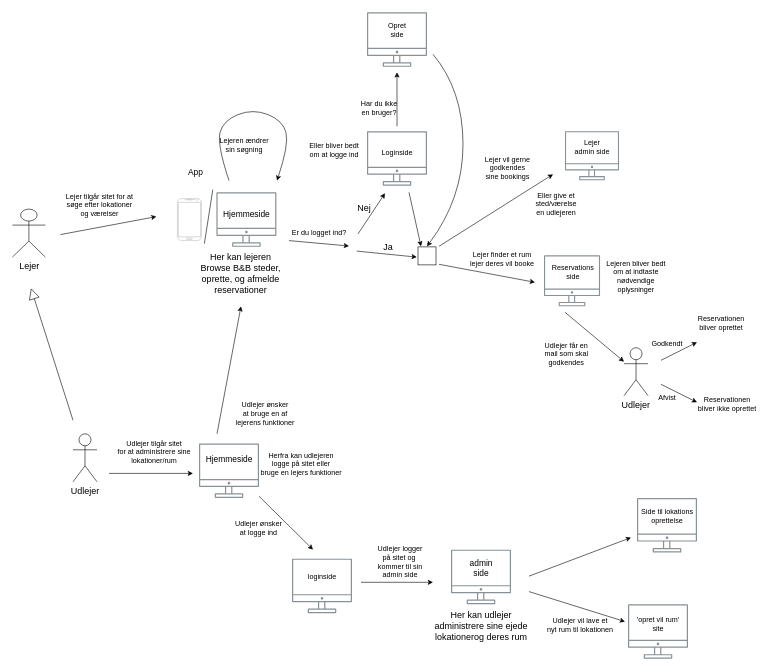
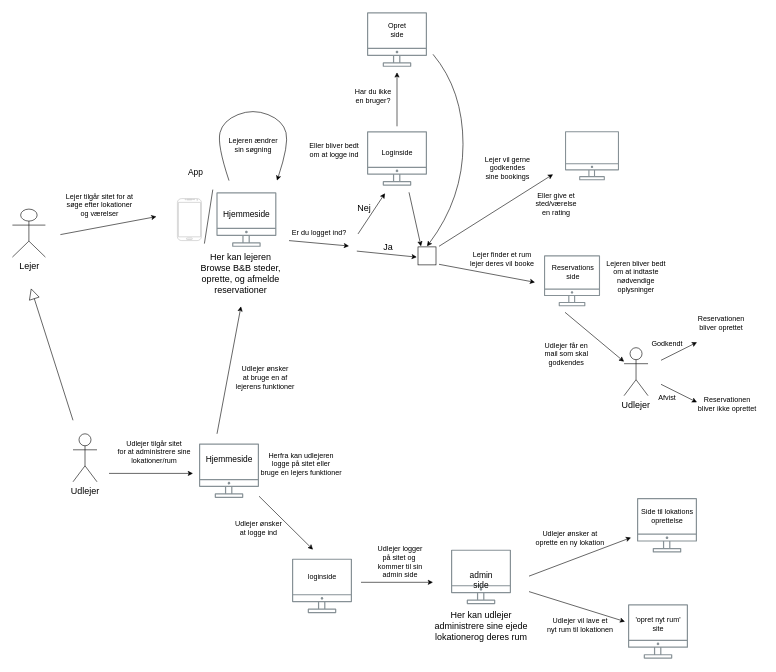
  <mxCell id="0" />
  <mxCell id="1" parent="0" />
  <mxCell id="2" value="&lt;font style=&quot;font-size: 15px;&quot;&gt;Lejer&lt;/font&gt;" style="shape=umlActor;verticalLabelPosition=bottom;verticalAlign=top;html=1;outlineConnect=0;" parent="1" vertex="1"><mxGeometry x="20" y="348" width="55" height="80" as="geometry" /></mxCell>
  <mxCell id="3" value="" style="verticalLabelPosition=bottom;verticalAlign=top;html=1;shadow=0;dashed=0;strokeWidth=1;shape=mxgraph.android.phone2;strokeColor=#c0c0c0;" parent="1" vertex="1"><mxGeometry x="295" y="330.5" width="40" height="70" as="geometry" /></mxCell>
  <mxCell id="4" value="" style="sketch=0;outlineConnect=0;gradientColor=none;fontColor=#545B64;strokeColor=none;fillColor=#879196;dashed=0;verticalLabelPosition=bottom;verticalAlign=top;align=center;html=1;fontSize=12;fontStyle=0;aspect=fixed;shape=mxgraph.aws4.illustration_desktop;pointerEvents=1" parent="1" vertex="1"><mxGeometry x="360" y="320" width="100" height="91" as="geometry" /></mxCell>
  <mxCell id="5" value="&lt;font style=&quot;font-size: 15px;&quot;&gt;Her kan lejeren&lt;br&gt;Browse B&amp;amp;B steder,&lt;br&gt;oprette, og afmelde &lt;br&gt;reservationer&lt;/font&gt;" style="text;html=1;align=center;verticalAlign=middle;resizable=0;points=[];autosize=1;strokeColor=none;fillColor=none;" parent="1" vertex="1"><mxGeometry x="320" y="409.5" width="160" height="90" as="geometry" /></mxCell>
  <mxCell id="6" value="" style="endArrow=classic;html=1;rounded=0;" parent="1" edge="1"><mxGeometry width="50" height="50" relative="1" as="geometry"><mxPoint x="731" y="410" as="sourcePoint" /><mxPoint x="921" y="290" as="targetPoint" /></mxGeometry></mxCell>
  <mxCell id="7" value="&lt;font style=&quot;font-size: 14px;&quot;&gt;App&lt;/font&gt;" style="text;html=1;align=center;verticalAlign=middle;resizable=0;points=[];autosize=1;strokeColor=none;fillColor=none;" parent="1" vertex="1"><mxGeometry x="300" y="270.5" width="50" height="30" as="geometry" /></mxCell>
  <mxCell id="8" value="&lt;font style=&quot;font-size: 14px;&quot;&gt;Hjemmeside&lt;/font&gt;" style="text;html=1;align=center;verticalAlign=middle;resizable=0;points=[];autosize=1;strokeColor=none;fillColor=none;" parent="1" vertex="1"><mxGeometry x="360" y="340.5" width="100" height="30" as="geometry" /></mxCell>
  <mxCell id="9" style="rounded=0;orthogonalLoop=1;jettySize=auto;html=1;endArrow=block;endFill=0;strokeWidth=1;endSize=16;" edge="1" parent="1"><mxGeometry relative="1" as="geometry"><mxPoint x="51" y="480" as="targetPoint" /><mxPoint x="121" y="700" as="sourcePoint" /></mxGeometry></mxCell>
  <mxCell id="10" value="&lt;font style=&quot;font-size: 15px;&quot;&gt;Udlejer&lt;/font&gt;" style="shape=umlActor;verticalLabelPosition=bottom;verticalAlign=top;html=1;outlineConnect=0;" parent="1" vertex="1"><mxGeometry x="121" y="722.5" width="40" height="80" as="geometry" /></mxCell>
  <mxCell id="11" value="" style="sketch=0;outlineConnect=0;gradientColor=none;fontColor=#545B64;strokeColor=none;fillColor=#879196;dashed=0;verticalLabelPosition=bottom;verticalAlign=top;align=center;html=1;fontSize=12;fontStyle=0;aspect=fixed;shape=mxgraph.aws4.illustration_desktop;pointerEvents=1" parent="1" vertex="1"><mxGeometry x="751" y="915.5" width="100" height="91" as="geometry" /></mxCell>
  <mxCell id="12" value="" style="endArrow=classic;html=1;rounded=0;" parent="1" edge="1"><mxGeometry width="50" height="50" relative="1" as="geometry"><mxPoint x="361" y="722.5" as="sourcePoint" /><mxPoint x="401" y="510" as="targetPoint" /></mxGeometry></mxCell>
  <mxCell id="13" value="&lt;font style=&quot;font-size: 15px;&quot;&gt;Her kan udlejer&lt;br&gt;administrere sine ejede &lt;br&gt;lokationerog deres rum&lt;br&gt;&lt;/font&gt;" style="text;html=1;align=center;verticalAlign=middle;resizable=0;points=[];autosize=1;strokeColor=none;fillColor=none;" parent="1" vertex="1"><mxGeometry x="711" y="1006.5" width="180" height="70" as="geometry" /></mxCell>
- <mxCell id="14" value="&lt;font style=&quot;font-size: 14px;&quot;&gt;admin &lt;br&gt;side&lt;/font&gt;" style="text;html=1;align=center;verticalAlign=middle;resizable=0;points=[];autosize=1;strokeColor=none;fillColor=none;" parent="1" vertex="1"><mxGeometry x="771" y="920.5" width="60" height="50" as="geometry" /></mxCell>
+ <mxCell id="14" value="&lt;font style=&quot;font-size: 14px;&quot;&gt;admin &lt;br&gt;side&lt;/font&gt;" style="text;html=1;align=center;verticalAlign=middle;resizable=0;points=[];autosize=1;strokeColor=none;fillColor=none;" parent="1" vertex="1"><mxGeometry x="771" y="940.5" width="60" height="50" as="geometry" /></mxCell>
  <mxCell id="15" value="" style="endArrow=classic;html=1;rounded=0;" parent="1" edge="1"><mxGeometry width="50" height="50" relative="1" as="geometry"><mxPoint x="881" y="959.75" as="sourcePoint" /><mxPoint x="1051" y="895.5" as="targetPoint" /></mxGeometry></mxCell>
  <mxCell id="16" value="" style="endArrow=classic;html=1;rounded=0;" parent="1" edge="1"><mxGeometry width="50" height="50" relative="1" as="geometry"><mxPoint x="100" y="390.5" as="sourcePoint" /><mxPoint x="260" y="360.5" as="targetPoint" /></mxGeometry></mxCell>
  <mxCell id="17" value="Lejer tilgår sitet for at&lt;br&gt;søge efter lokationer&lt;br&gt;og værelser" style="text;html=1;align=center;verticalAlign=middle;resizable=0;points=[];autosize=1;strokeColor=none;fillColor=none;" parent="1" vertex="1"><mxGeometry x="95" y="310.5" width="140" height="60" as="geometry" /></mxCell>
- <mxCell id="18" value="Lejeren ændrer &lt;br&gt;sin søgning" style="text;html=1;align=center;verticalAlign=middle;resizable=0;points=[];autosize=1;strokeColor=none;fillColor=none;" parent="1" vertex="1"><mxGeometry x="351" y="220.5" width="110" height="40" as="geometry" /></mxCell>
+ <mxCell id="18" value="Lejeren ændrer &lt;br&gt;sin søgning" style="text;html=1;align=center;verticalAlign=middle;resizable=0;points=[];autosize=1;strokeColor=none;fillColor=none;" parent="1" vertex="1"><mxGeometry x="366" y="220.5" width="110" height="40" as="geometry" /></mxCell>
  <mxCell id="19" value="Lejer vil gerne&lt;br&gt;godkendes&lt;br&gt;sine bookings" style="text;html=1;align=center;verticalAlign=middle;resizable=0;points=[];autosize=1;strokeColor=none;fillColor=none;" parent="1" vertex="1"><mxGeometry x="794.75" y="250" width="100" height="60" as="geometry" /></mxCell>
  <mxCell id="20" value="" style="sketch=0;outlineConnect=0;gradientColor=none;fontColor=#545B64;strokeColor=none;fillColor=#879196;dashed=0;verticalLabelPosition=bottom;verticalAlign=top;align=center;html=1;fontSize=12;fontStyle=0;aspect=fixed;shape=mxgraph.aws4.illustration_desktop;pointerEvents=1" parent="1" vertex="1"><mxGeometry x="941" y="218.1" width="90" height="81.9" as="geometry" /></mxCell>
  <mxCell id="21" value="" style="endArrow=classic;html=1;rounded=0;" parent="1" edge="1"><mxGeometry width="50" height="50" relative="1" as="geometry"><mxPoint x="731" y="440" as="sourcePoint" /><mxPoint x="891" y="470" as="targetPoint" /></mxGeometry></mxCell>
- <mxCell id="22" value="Lejer &lt;br&gt;admin side" style="text;html=1;align=center;verticalAlign=middle;resizable=0;points=[];autosize=1;strokeColor=none;fillColor=none;" parent="1" vertex="1"><mxGeometry x="946" y="223.6" width="80" height="40" as="geometry" /></mxCell>
  <mxCell id="23" value="Lejer finder et rum&lt;br&gt;lejer deres vil booke" style="text;html=1;align=center;verticalAlign=middle;resizable=0;points=[];autosize=1;strokeColor=none;fillColor=none;" parent="1" vertex="1"><mxGeometry x="771" y="411" width="130" height="40" as="geometry" /></mxCell>
  <mxCell id="24" value="" style="sketch=0;outlineConnect=0;gradientColor=none;fontColor=#545B64;strokeColor=none;fillColor=#879196;dashed=0;verticalLabelPosition=bottom;verticalAlign=top;align=center;html=1;fontSize=12;fontStyle=0;aspect=fixed;shape=mxgraph.aws4.illustration_desktop;pointerEvents=1" parent="1" vertex="1"><mxGeometry x="906" y="425" width="93.41" height="85" as="geometry" /></mxCell>
  <mxCell id="25" value="Reservations&lt;br&gt;side" style="text;html=1;align=center;verticalAlign=middle;resizable=0;points=[];autosize=1;strokeColor=none;fillColor=none;" parent="1" vertex="1"><mxGeometry x="909.41" y="433" width="90" height="40" as="geometry" /></mxCell>
  <mxCell id="26" value="Lejeren bliver bedt&lt;br&gt;om at indtaste&lt;br&gt;nødvendige&lt;br&gt;oplysninger" style="text;html=1;align=center;verticalAlign=middle;resizable=0;points=[];autosize=1;strokeColor=none;fillColor=none;" parent="1" vertex="1"><mxGeometry x="999.41" y="425" width="120" height="70" as="geometry" /></mxCell>
  <mxCell id="27" value="" style="endArrow=classic;html=1;rounded=0;" parent="1" target="29" edge="1"><mxGeometry width="50" height="50" relative="1" as="geometry"><mxPoint x="941" y="520" as="sourcePoint" /><mxPoint x="941" y="570" as="targetPoint" /></mxGeometry></mxCell>
  <mxCell id="28" value="" style="curved=1;endArrow=classic;html=1;rounded=0;" parent="1" edge="1"><mxGeometry width="50" height="50" relative="1" as="geometry"><mxPoint x="381" y="300.5" as="sourcePoint" /><mxPoint x="461" y="300.5" as="targetPoint" /><Array as="points"><mxPoint x="361" y="240.5" /><mxPoint x="371" y="200.5" /><mxPoint x="421" y="180.5" /><mxPoint x="471" y="200.5" /><mxPoint x="481" y="240.5" /></Array></mxGeometry></mxCell>
  <mxCell id="29" value="&lt;font style=&quot;font-size: 15px;&quot;&gt;Udlejer&lt;/font&gt;" style="shape=umlActor;verticalLabelPosition=bottom;verticalAlign=top;html=1;outlineConnect=0;" parent="1" vertex="1"><mxGeometry x="1039.41" y="579" width="40" height="80" as="geometry" /></mxCell>
  <mxCell id="30" value="Udlejer får en &lt;br&gt;mail som skal &lt;br&gt;godkendes" style="text;html=1;align=center;verticalAlign=middle;resizable=0;points=[];autosize=1;strokeColor=none;fillColor=none;" parent="1" vertex="1"><mxGeometry x="892.7" y="560" width="100" height="60" as="geometry" /></mxCell>
  <mxCell id="31" value="" style="endArrow=classic;html=1;rounded=0;" parent="1" edge="1"><mxGeometry width="50" height="50" relative="1" as="geometry"><mxPoint x="1101" y="600" as="sourcePoint" /><mxPoint x="1161" y="570" as="targetPoint" /></mxGeometry></mxCell>
  <mxCell id="32" value="Godkendt" style="text;html=1;align=center;verticalAlign=middle;resizable=0;points=[];autosize=1;strokeColor=none;fillColor=none;" parent="1" vertex="1"><mxGeometry x="1071" y="558" width="80" height="30" as="geometry" /></mxCell>
  <mxCell id="33" value="Reservationen&lt;br&gt;bliver oprettet" style="text;html=1;align=center;verticalAlign=middle;resizable=0;points=[];autosize=1;strokeColor=none;fillColor=none;" parent="1" vertex="1"><mxGeometry x="1151" y="518" width="100" height="40" as="geometry" /></mxCell>
  <mxCell id="34" value="" style="endArrow=classic;html=1;rounded=0;" parent="1" edge="1"><mxGeometry width="50" height="50" relative="1" as="geometry"><mxPoint x="1101" y="640" as="sourcePoint" /><mxPoint x="1161" y="670" as="targetPoint" /></mxGeometry></mxCell>
  <mxCell id="35" value="Afvist" style="text;html=1;align=center;verticalAlign=middle;resizable=0;points=[];autosize=1;strokeColor=none;fillColor=none;" parent="1" vertex="1"><mxGeometry x="1086" y="648" width="50" height="30" as="geometry" /></mxCell>
  <mxCell id="36" value="Reservationen&lt;br&gt;bliver ikke oprettet" style="text;html=1;align=center;verticalAlign=middle;resizable=0;points=[];autosize=1;strokeColor=none;fillColor=none;" parent="1" vertex="1"><mxGeometry x="1151" y="653" width="120" height="40" as="geometry" /></mxCell>
  <mxCell id="37" value="Udlejer logger &lt;br&gt;på sitet og&amp;nbsp;&lt;br&gt;kommer til sin&lt;br&gt;admin side" style="text;html=1;align=center;verticalAlign=middle;resizable=0;points=[];autosize=1;strokeColor=none;fillColor=none;" parent="1" vertex="1"><mxGeometry x="616" y="900.5" width="100" height="70" as="geometry" /></mxCell>
- <mxCell id="38" value="Eller give et &lt;br&gt;sted/værelse&lt;br&gt;en udlejeren" style="text;html=1;align=center;verticalAlign=middle;resizable=0;points=[];autosize=1;strokeColor=none;fillColor=none;" parent="1" vertex="1"><mxGeometry x="881" y="310" width="90" height="60" as="geometry" /></mxCell>
+ <mxCell id="38" value="Eller give et &lt;br&gt;sted/værelse&lt;br&gt;en rating" style="text;html=1;align=center;verticalAlign=middle;resizable=0;points=[];autosize=1;strokeColor=none;fillColor=none;" parent="1" vertex="1"><mxGeometry x="881" y="310" width="90" height="60" as="geometry" /></mxCell>
+ <mxCell id="39" value="Udlejer ønsker at &lt;br&gt;oprette en ny lokation" style="text;html=1;align=center;verticalAlign=middle;resizable=0;points=[];autosize=1;strokeColor=none;fillColor=none;" parent="1" vertex="1"><mxGeometry x="879.41" y="875.5" width="140" height="40" as="geometry" /></mxCell>
  <mxCell id="40" value="" style="sketch=0;outlineConnect=0;gradientColor=none;fontColor=#545B64;strokeColor=none;fillColor=#879196;dashed=0;verticalLabelPosition=bottom;verticalAlign=top;align=center;html=1;fontSize=12;fontStyle=0;aspect=fixed;shape=mxgraph.aws4.illustration_desktop;pointerEvents=1" parent="1" vertex="1"><mxGeometry x="1061" y="829.5" width="100" height="91" as="geometry" /></mxCell>
  <mxCell id="41" value="Side til lokations&lt;br&gt;oprettelse" style="text;html=1;align=center;verticalAlign=middle;resizable=0;points=[];autosize=1;strokeColor=none;fillColor=none;" parent="1" vertex="1"><mxGeometry x="1056" y="839.5" width="110" height="40" as="geometry" /></mxCell>
  <mxCell id="42" value="" style="endArrow=classic;html=1;rounded=0;" parent="1" edge="1"><mxGeometry width="50" height="50" relative="1" as="geometry"><mxPoint x="881" y="985.5" as="sourcePoint" /><mxPoint x="1041" y="1035.5" as="targetPoint" /></mxGeometry></mxCell>
  <mxCell id="43" value="Udlejer vil lave et&lt;br&gt;nyt rum til lokationen" style="text;html=1;align=center;verticalAlign=middle;resizable=0;points=[];autosize=1;strokeColor=none;fillColor=none;" parent="1" vertex="1"><mxGeometry x="901" y="1021.5" width="130" height="40" as="geometry" /></mxCell>
  <mxCell id="44" value="" style="sketch=0;outlineConnect=0;gradientColor=none;fontColor=#545B64;strokeColor=none;fillColor=#879196;dashed=0;verticalLabelPosition=bottom;verticalAlign=top;align=center;html=1;fontSize=12;fontStyle=0;aspect=fixed;shape=mxgraph.aws4.illustration_desktop;pointerEvents=1" parent="1" vertex="1"><mxGeometry x="1046" y="1006.5" width="100" height="91" as="geometry" /></mxCell>
- <mxCell id="45" value="'opret vil rum'&lt;br&gt;site" style="text;html=1;align=center;verticalAlign=middle;resizable=0;points=[];autosize=1;strokeColor=none;fillColor=none;" parent="1" vertex="1"><mxGeometry x="1046" y="1019" width="100" height="40" as="geometry" /></mxCell>
+ <mxCell id="45" value="'opret nyt rum'&lt;br&gt;site" style="text;html=1;align=center;verticalAlign=middle;resizable=0;points=[];autosize=1;strokeColor=none;fillColor=none;" parent="1" vertex="1"><mxGeometry x="1046" y="1019" width="100" height="40" as="geometry" /></mxCell>
  <mxCell id="46" value="" style="endArrow=none;html=1;rounded=0;" parent="1" edge="1"><mxGeometry width="50" height="50" relative="1" as="geometry"><mxPoint x="340" y="405.5" as="sourcePoint" /><mxPoint x="354" y="315.5" as="targetPoint" /></mxGeometry></mxCell>
  <mxCell id="47" value="" style="sketch=0;outlineConnect=0;gradientColor=none;fontColor=#545B64;strokeColor=none;fillColor=#879196;dashed=0;verticalLabelPosition=bottom;verticalAlign=top;align=center;html=1;fontSize=12;fontStyle=0;aspect=fixed;shape=mxgraph.aws4.illustration_desktop;pointerEvents=1" parent="1" vertex="1"><mxGeometry x="331" y="738.5" width="100" height="91" as="geometry" /></mxCell>
  <mxCell id="48" value="" style="endArrow=classic;html=1;rounded=0;" parent="1" edge="1"><mxGeometry width="50" height="50" relative="1" as="geometry"><mxPoint x="181" y="788.5" as="sourcePoint" /><mxPoint x="321" y="788.5" as="targetPoint" /></mxGeometry></mxCell>
  <mxCell id="49" value="Udlejer tilgår sitet &lt;br&gt;for at administrere sine&lt;br&gt;lokationer/rum" style="text;html=1;align=center;verticalAlign=middle;resizable=0;points=[];autosize=1;strokeColor=none;fillColor=none;" parent="1" vertex="1"><mxGeometry x="181" y="722.5" width="150" height="60" as="geometry" /></mxCell>
  <mxCell id="50" value="&lt;font style=&quot;font-size: 14px;&quot;&gt;Hjemmeside&lt;/font&gt;" style="text;html=1;align=center;verticalAlign=middle;resizable=0;points=[];autosize=1;strokeColor=none;fillColor=none;" vertex="1" parent="1"><mxGeometry x="331" y="750" width="100" height="30" as="geometry" /></mxCell>
  <mxCell id="51" value="Herfra kan udlejeren&lt;br&gt;logge på sitet eller&lt;br&gt;bruge en lejers funktioner" style="text;html=1;align=center;verticalAlign=middle;resizable=0;points=[];autosize=1;strokeColor=none;fillColor=none;" vertex="1" parent="1"><mxGeometry x="421" y="742.5" width="160" height="60" as="geometry" /></mxCell>
- <mxCell id="52" value="Udlejer ønsker&lt;br&gt;at bruge en af &lt;br&gt;lejerens funktioner" style="text;html=1;align=center;verticalAlign=middle;resizable=0;points=[];autosize=1;strokeColor=none;fillColor=none;" vertex="1" parent="1"><mxGeometry x="381" y="659" width="120" height="60" as="geometry" /></mxCell>
+ <mxCell id="52" value="Udlejer ønsker&lt;br&gt;at bruge en af &lt;br&gt;lejerens funktioner" style="text;html=1;align=center;verticalAlign=middle;resizable=0;points=[];autosize=1;strokeColor=none;fillColor=none;" vertex="1" parent="1"><mxGeometry x="381" y="599" width="120" height="60" as="geometry" /></mxCell>
  <mxCell id="53" value="" style="endArrow=classic;html=1;rounded=0;" edge="1" parent="1"><mxGeometry width="50" height="50" relative="1" as="geometry"><mxPoint x="431" y="826.5" as="sourcePoint" /><mxPoint x="521" y="915.5" as="targetPoint" /></mxGeometry></mxCell>
  <mxCell id="54" value="" style="endArrow=classic;html=1;rounded=0;fontStyle=1" edge="1" parent="1"><mxGeometry width="50" height="50" relative="1" as="geometry"><mxPoint x="601" y="970" as="sourcePoint" /><mxPoint x="721" y="970" as="targetPoint" /></mxGeometry></mxCell>
  <mxCell id="55" value="Udlejer ønsker&lt;br&gt;at logge ind" style="text;html=1;align=center;verticalAlign=middle;resizable=0;points=[];autosize=1;strokeColor=none;fillColor=none;" vertex="1" parent="1"><mxGeometry x="380" y="860" width="100" height="40" as="geometry" /></mxCell>
  <mxCell id="56" value="" style="sketch=0;outlineConnect=0;gradientColor=none;fontColor=#545B64;strokeColor=none;fillColor=#879196;dashed=0;verticalLabelPosition=bottom;verticalAlign=top;align=center;html=1;fontSize=12;fontStyle=0;aspect=fixed;shape=mxgraph.aws4.illustration_desktop;pointerEvents=1" vertex="1" parent="1"><mxGeometry x="486" y="930.5" width="100" height="91" as="geometry" /></mxCell>
  <mxCell id="57" value="loginside" style="text;html=1;align=center;verticalAlign=middle;resizable=0;points=[];autosize=1;strokeColor=none;fillColor=none;" vertex="1" parent="1"><mxGeometry x="501" y="946" width="70" height="30" as="geometry" /></mxCell>
  <mxCell id="58" value="" style="edgeStyle=none;orthogonalLoop=1;jettySize=auto;html=1;rounded=0;" edge="1" parent="1"><mxGeometry width="100" relative="1" as="geometry"><mxPoint x="481" y="400.5" as="sourcePoint" /><mxPoint x="581" y="409.5" as="targetPoint" /><Array as="points" /></mxGeometry></mxCell>
  <mxCell id="59" value="Er du logget ind?" style="text;html=1;align=center;verticalAlign=middle;resizable=0;points=[];autosize=1;strokeColor=none;fillColor=none;" vertex="1" parent="1"><mxGeometry x="476" y="373" width="110" height="30" as="geometry" /></mxCell>
  <mxCell id="60" value="" style="edgeStyle=none;orthogonalLoop=1;jettySize=auto;html=1;rounded=0;" edge="1" parent="1"><mxGeometry width="100" relative="1" as="geometry"><mxPoint x="594" y="418" as="sourcePoint" /><mxPoint x="694" y="428" as="targetPoint" /><Array as="points" /></mxGeometry></mxCell>
  <mxCell id="61" value="&lt;font style=&quot;font-size: 15px;&quot;&gt;Ja&lt;/font&gt;" style="text;html=1;align=center;verticalAlign=middle;resizable=0;points=[];autosize=1;strokeColor=none;fillColor=none;" vertex="1" parent="1"><mxGeometry x="626" y="395" width="40" height="30" as="geometry" /></mxCell>
  <mxCell id="62" value="" style="edgeStyle=none;orthogonalLoop=1;jettySize=auto;html=1;rounded=0;" edge="1" parent="1"><mxGeometry width="100" relative="1" as="geometry"><mxPoint x="596" y="389.4" as="sourcePoint" /><mxPoint x="641" y="321.6" as="targetPoint" /><Array as="points" /></mxGeometry></mxCell>
  <mxCell id="63" value="&lt;font style=&quot;font-size: 15px;&quot;&gt;Nej&lt;/font&gt;" style="text;html=1;align=center;verticalAlign=middle;resizable=0;points=[];autosize=1;strokeColor=none;fillColor=none;" vertex="1" parent="1"><mxGeometry x="581" y="330.5" width="50" height="30" as="geometry" /></mxCell>
  <mxCell id="64" value="" style="sketch=0;outlineConnect=0;gradientColor=none;fontColor=#545B64;strokeColor=none;fillColor=#879196;dashed=0;verticalLabelPosition=bottom;verticalAlign=top;align=center;html=1;fontSize=12;fontStyle=0;aspect=fixed;shape=mxgraph.aws4.illustration_desktop;pointerEvents=1" vertex="1" parent="1"><mxGeometry x="611" y="218.1" width="100" height="91" as="geometry" /></mxCell>
  <mxCell id="65" value="Eller bliver bedt&lt;br&gt;om at logge ind" style="text;html=1;align=center;verticalAlign=middle;resizable=0;points=[];autosize=1;strokeColor=none;fillColor=none;" vertex="1" parent="1"><mxGeometry x="501" y="228.6" width="110" height="40" as="geometry" /></mxCell>
  <mxCell id="66" value="Loginside" style="text;html=1;align=center;verticalAlign=middle;resizable=0;points=[];autosize=1;strokeColor=none;fillColor=none;" vertex="1" parent="1"><mxGeometry x="626" y="238.6" width="70" height="30" as="geometry" /></mxCell>
  <mxCell id="67" value="" style="edgeStyle=none;orthogonalLoop=1;jettySize=auto;html=1;rounded=0;" edge="1" parent="1"><mxGeometry width="100" relative="1" as="geometry"><mxPoint x="661" y="210" as="sourcePoint" /><mxPoint x="661" y="120" as="targetPoint" /><Array as="points" /></mxGeometry></mxCell>
- <mxCell id="68" value="Har du ikke&lt;br&gt;en bruger?" style="text;html=1;align=center;verticalAlign=middle;resizable=0;points=[];autosize=1;strokeColor=none;fillColor=none;" vertex="1" parent="1"><mxGeometry x="591" y="160" width="80" height="40" as="geometry" /></mxCell>
+ <mxCell id="68" value="Har du ikke&lt;br&gt;en bruger?" style="text;html=1;align=center;verticalAlign=middle;resizable=0;points=[];autosize=1;strokeColor=none;fillColor=none;" vertex="1" parent="1"><mxGeometry x="581" y="140" width="80" height="40" as="geometry" /></mxCell>
  <mxCell id="69" value="" style="sketch=0;outlineConnect=0;gradientColor=none;fontColor=#545B64;strokeColor=none;fillColor=#879196;dashed=0;verticalLabelPosition=bottom;verticalAlign=top;align=center;html=1;fontSize=12;fontStyle=0;aspect=fixed;shape=mxgraph.aws4.illustration_desktop;pointerEvents=1" vertex="1" parent="1"><mxGeometry x="611" y="20" width="100" height="91" as="geometry" /></mxCell>
  <mxCell id="70" value="" style="edgeStyle=none;orthogonalLoop=1;jettySize=auto;html=1;rounded=0;" edge="1" parent="1"><mxGeometry width="100" relative="1" as="geometry"><mxPoint x="681" y="320" as="sourcePoint" /><mxPoint x="701" y="410" as="targetPoint" /><Array as="points" /></mxGeometry></mxCell>
  <mxCell id="71" value="Opret&lt;br&gt;side" style="text;html=1;align=center;verticalAlign=middle;resizable=0;points=[];autosize=1;strokeColor=none;fillColor=none;" vertex="1" parent="1"><mxGeometry x="636" y="30" width="50" height="40" as="geometry" /></mxCell>
  <mxCell id="72" value="" style="curved=1;endArrow=classic;html=1;rounded=0;" edge="1" parent="1"><mxGeometry width="50" height="50" relative="1" as="geometry"><mxPoint x="721" y="90" as="sourcePoint" /><mxPoint x="711" y="410" as="targetPoint" /><Array as="points"><mxPoint x="771" y="150" /><mxPoint x="771" y="330" /></Array></mxGeometry></mxCell>
  <mxCell id="73" value="" style="rounded=0;whiteSpace=wrap;html=1;" vertex="1" parent="1"><mxGeometry x="696" y="411" width="30" height="30" as="geometry" /></mxCell>
